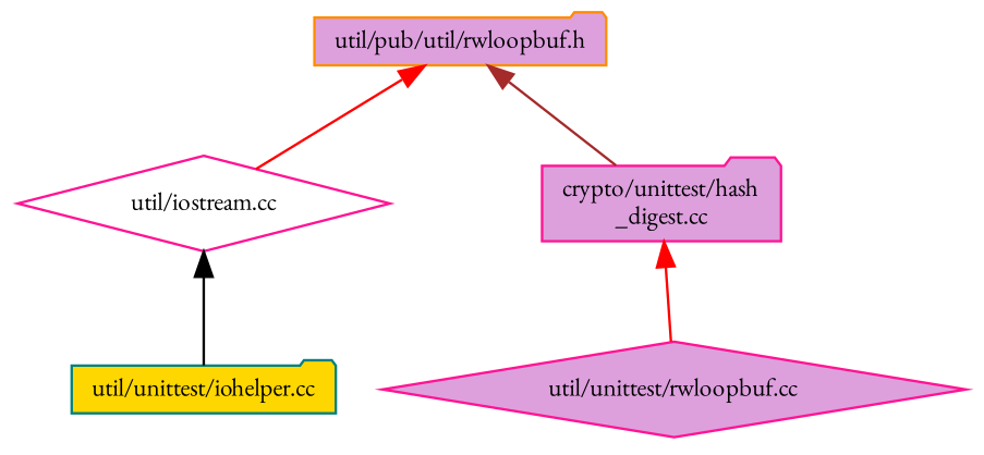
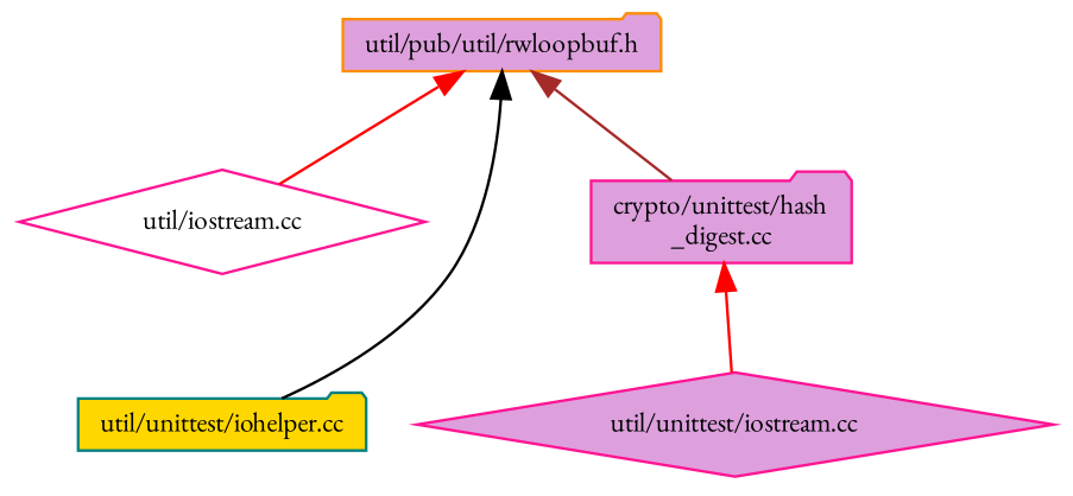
  digraph {
    fontname="EB Garamond"
    node [color=deeppink fillcolor=plum fontname="EB Garamond" fontsize=10 shape=folder style=filled]
    edge [color=red dir=back fontname="EB Garamond" fontsize=10 labelfontname=Helvetica labelfontsize=10 style=solid]
    n1 [color=darkorange fontcolor=black height=0.2 label="util/pub/util/rwloopbuf.h" width=0.4]
    n2 [fillcolor=white height=0.2 label="util/iostream.cc" shape=diamond width=0.4]
    n3 [color=teal fillcolor=gold height=0.2 label="util/unittest/iohelper.cc" width=0.4]
    n4 [height=0.2 label="crypto/unittest/hash\l_digest.cc" width=0.4]
-   n5 [height=0.2 label="util/unittest/rwloopbuf.cc" shape=diamond width=0.4]
+   n5 [height=0.2 label="util/unittest/iostream.cc" shape=diamond width=0.4]
    n1 -> n2
-   n2 -> n3 [color=black]
+   n1 -> n3 [color=black]
    n1 -> n4 [color=brown]
    n4 -> n5
  }
